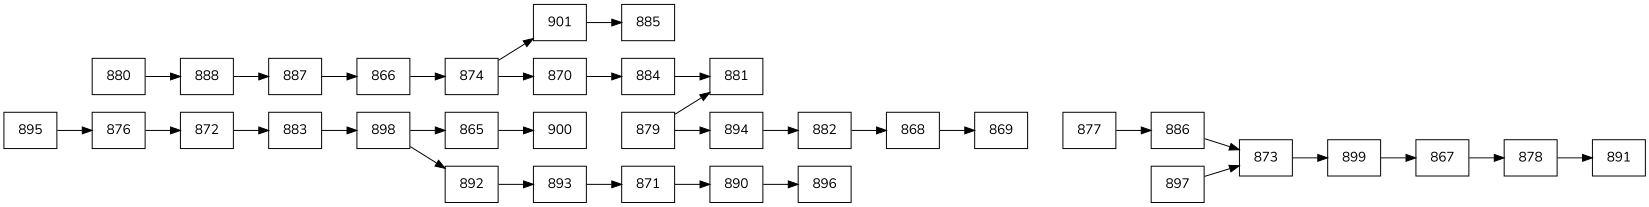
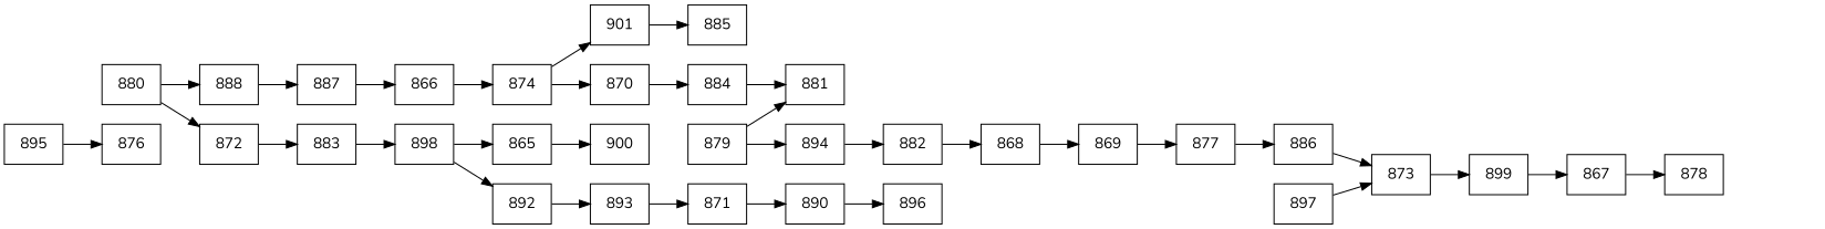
  digraph {
    fontname=Nunito
    rankdir=LR
    node [fontname=Nunito shape=record]
    edge [fontname=Nunito]
    n1 [label="{880}"]
    n2 [label="{888}"]
    n3 [label="{887}"]
    n4 [label="{866}"]
    n5 [label="{874}"]
    n6 [label="{901}"]
    n7 [label="{870}"]
    n8 [label="{885}"]
    n9 [label="{884}"]
    n10 [label="{881}"]
    n11 [label="{879}"]
    n12 [label="{894}"]
    n13 [label="{882}"]
    n14 [label="{868}"]
    n15 [label="{869}"]
    n16 [label="{877}"]
    n17 [label="{886}"]
    n18 [label="{873}"]
    n19 [label="{897}"]
    n20 [label="{899}"]
    n21 [label="{867}"]
    n22 [label="{878}"]
-   n23 [label="{891}"]
    n24 [label="{895}"]
    n25 [label="{876}"]
    n26 [label="{872}"]
    n27 [label="{883}"]
    n28 [label="{898}"]
    n29 [label="{865}"]
    n30 [label="{892}"]
    n31 [label="{900}"]
    n32 [label="{893}"]
    n33 [label="{871}"]
    n34 [label="{890}"]
    n35 [label="{896}"]
    n1 -> n2
    n2 -> n3
    n3 -> n4
    n4 -> n5
    n5 -> n6
    n5 -> n7
    n6 -> n8
    n7 -> n9
    n9 -> n10
    n11 -> n10
    n11 -> n12
    n12 -> n13
    n13 -> n14
    n14 -> n15
+   n15 -> n16
    n16 -> n17
    n17 -> n18
    n18 -> n20
    n19 -> n18
    n20 -> n21
    n21 -> n22
-   n22 -> n23
    n24 -> n25
-   n25 -> n26
+   n1 -> n26
    n26 -> n27
    n27 -> n28
    n28 -> n29
    n28 -> n30
    n29 -> n31
    n30 -> n32
    n32 -> n33
    n33 -> n34
    n34 -> n35
  }
